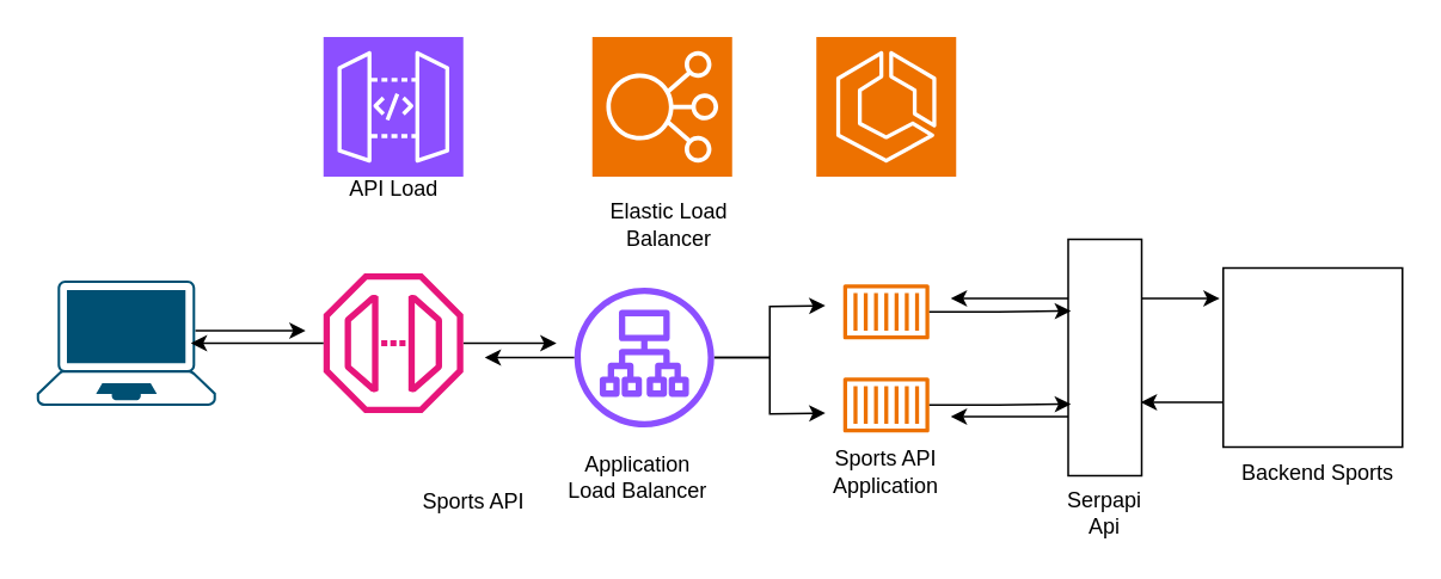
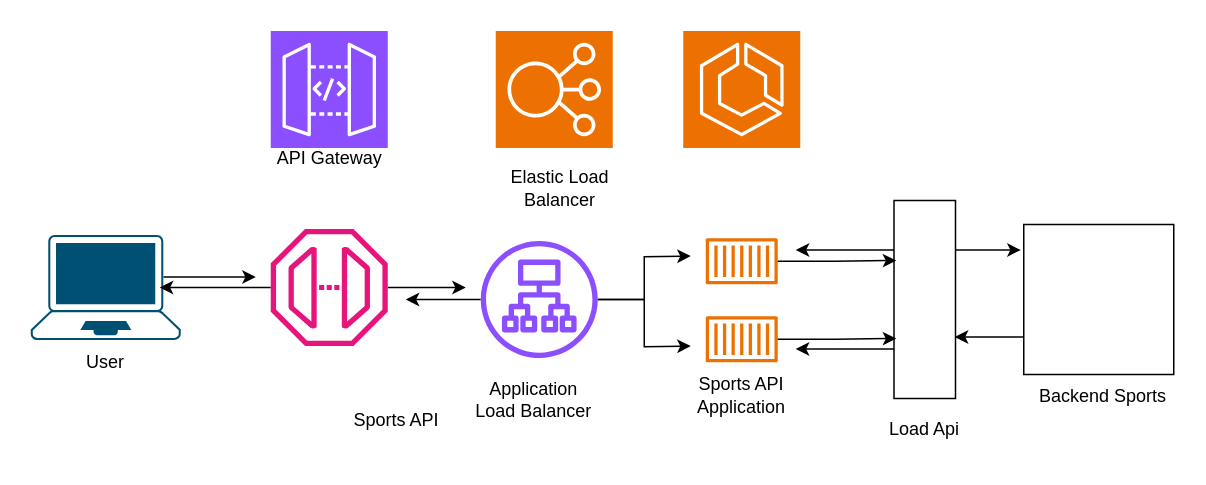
  <mxCell id="0" />
  <mxCell id="1" parent="0" />
  <mxCell id="2" style="edgeStyle=orthogonalEdgeStyle;rounded=0;orthogonalLoop=1;jettySize=auto;html=1;" edge="1" parent="1" source="3"><mxGeometry relative="1" as="geometry"><mxPoint x="310" y="191" as="targetPoint" /></mxGeometry></mxCell>
  <mxCell id="3" value="" style="sketch=0;outlineConnect=0;fontColor=#232F3E;gradientColor=none;fillColor=#E7157B;strokeColor=none;dashed=0;verticalLabelPosition=bottom;verticalAlign=top;align=center;html=1;fontSize=12;fontStyle=0;aspect=fixed;pointerEvents=1;shape=mxgraph.aws4.endpoint;" vertex="1" parent="1"><mxGeometry x="180" y="152" width="78" height="78" as="geometry" /></mxCell>
  <mxCell id="4" style="edgeStyle=orthogonalEdgeStyle;rounded=0;orthogonalLoop=1;jettySize=auto;html=1;" edge="1" parent="1" source="7"><mxGeometry relative="1" as="geometry"><mxPoint x="270" y="199" as="targetPoint" /></mxGeometry></mxCell>
  <mxCell id="5" style="edgeStyle=orthogonalEdgeStyle;rounded=0;orthogonalLoop=1;jettySize=auto;html=1;" edge="1" parent="1" source="7"><mxGeometry relative="1" as="geometry"><mxPoint x="460" y="170" as="targetPoint" /></mxGeometry></mxCell>
  <mxCell id="6" style="edgeStyle=orthogonalEdgeStyle;rounded=0;orthogonalLoop=1;jettySize=auto;html=1;" edge="1" parent="1" source="7"><mxGeometry relative="1" as="geometry"><mxPoint x="460" y="230" as="targetPoint" /></mxGeometry></mxCell>
  <mxCell id="7" value="" style="sketch=0;outlineConnect=0;fontColor=#232F3E;gradientColor=none;fillColor=#8C4FFF;strokeColor=none;dashed=0;verticalLabelPosition=bottom;verticalAlign=top;align=center;html=1;fontSize=12;fontStyle=0;aspect=fixed;pointerEvents=1;shape=mxgraph.aws4.application_load_balancer;" vertex="1" parent="1"><mxGeometry x="320" y="160" width="78" height="78" as="geometry" /></mxCell>
  <mxCell id="8" value="" style="sketch=0;points=[[0,0,0],[0.25,0,0],[0.5,0,0],[0.75,0,0],[1,0,0],[0,1,0],[0.25,1,0],[0.5,1,0],[0.75,1,0],[1,1,0],[0,0.25,0],[0,0.5,0],[0,0.75,0],[1,0.25,0],[1,0.5,0],[1,0.75,0]];outlineConnect=0;fontColor=#232F3E;fillColor=#8C4FFF;strokeColor=#ffffff;dashed=0;verticalLabelPosition=bottom;verticalAlign=top;align=center;html=1;fontSize=12;fontStyle=0;aspect=fixed;shape=mxgraph.aws4.resourceIcon;resIcon=mxgraph.aws4.api_gateway;" vertex="1" parent="1"><mxGeometry x="180" y="20" width="78" height="78" as="geometry" /></mxCell>
  <mxCell id="9" value="" style="sketch=0;points=[[0,0,0],[0.25,0,0],[0.5,0,0],[0.75,0,0],[1,0,0],[0,1,0],[0.25,1,0],[0.5,1,0],[0.75,1,0],[1,1,0],[0,0.25,0],[0,0.5,0],[0,0.75,0],[1,0.25,0],[1,0.5,0],[1,0.75,0]];outlineConnect=0;fontColor=#232F3E;fillColor=#ED7100;strokeColor=#ffffff;dashed=0;verticalLabelPosition=bottom;verticalAlign=top;align=center;html=1;fontSize=12;fontStyle=0;aspect=fixed;shape=mxgraph.aws4.resourceIcon;resIcon=mxgraph.aws4.elastic_load_balancing;" vertex="1" parent="1"><mxGeometry x="330" y="20" width="78" height="78" as="geometry" /></mxCell>
  <mxCell id="10" value="" style="sketch=0;outlineConnect=0;fontColor=#232F3E;gradientColor=none;fillColor=#ED7100;strokeColor=none;dashed=0;verticalLabelPosition=bottom;verticalAlign=top;align=center;html=1;fontSize=12;fontStyle=0;aspect=fixed;pointerEvents=1;shape=mxgraph.aws4.container_1;" vertex="1" parent="1"><mxGeometry x="470" y="210" width="48" height="31" as="geometry" /></mxCell>
  <mxCell id="11" value="" style="sketch=0;points=[[0,0,0],[0.25,0,0],[0.5,0,0],[0.75,0,0],[1,0,0],[0,1,0],[0.25,1,0],[0.5,1,0],[0.75,1,0],[1,1,0],[0,0.25,0],[0,0.5,0],[0,0.75,0],[1,0.25,0],[1,0.5,0],[1,0.75,0]];outlineConnect=0;fontColor=#232F3E;fillColor=#ED7100;strokeColor=#ffffff;dashed=0;verticalLabelPosition=bottom;verticalAlign=top;align=center;html=1;fontSize=12;fontStyle=0;aspect=fixed;shape=mxgraph.aws4.resourceIcon;resIcon=mxgraph.aws4.ecs;" vertex="1" parent="1"><mxGeometry x="455" y="20" width="78" height="78" as="geometry" /></mxCell>
  <mxCell id="12" style="edgeStyle=orthogonalEdgeStyle;rounded=0;orthogonalLoop=1;jettySize=auto;html=1;exitX=0.885;exitY=0.4;exitDx=0;exitDy=0;exitPerimeter=0;" edge="1" parent="1" source="13"><mxGeometry relative="1" as="geometry"><mxPoint x="170" y="184" as="targetPoint" /></mxGeometry></mxCell>
  <mxCell id="13" value="" style="points=[[0.13,0.02,0],[0.5,0,0],[0.87,0.02,0],[0.885,0.4,0],[0.985,0.985,0],[0.5,1,0],[0.015,0.985,0],[0.115,0.4,0]];verticalLabelPosition=bottom;sketch=0;html=1;verticalAlign=top;aspect=fixed;align=center;pointerEvents=1;shape=mxgraph.cisco19.laptop;fillColor=#005073;strokeColor=none;" vertex="1" parent="1"><mxGeometry x="20" y="156" width="100" height="70" as="geometry" /></mxCell>
  <mxCell id="14" value="" style="sketch=0;outlineConnect=0;fontColor=#232F3E;gradientColor=none;fillColor=#ED7100;strokeColor=none;dashed=0;verticalLabelPosition=bottom;verticalAlign=top;align=center;html=1;fontSize=12;fontStyle=0;aspect=fixed;pointerEvents=1;shape=mxgraph.aws4.container_1;" vertex="1" parent="1"><mxGeometry x="470" y="158" width="48" height="31" as="geometry" /></mxCell>
  <mxCell id="15" style="edgeStyle=orthogonalEdgeStyle;rounded=0;orthogonalLoop=1;jettySize=auto;html=1;exitX=0.75;exitY=0;exitDx=0;exitDy=0;" edge="1" parent="1" source="18"><mxGeometry relative="1" as="geometry"><mxPoint x="530" y="166" as="targetPoint" /></mxGeometry></mxCell>
  <mxCell id="16" style="edgeStyle=orthogonalEdgeStyle;rounded=0;orthogonalLoop=1;jettySize=auto;html=1;exitX=0.25;exitY=0;exitDx=0;exitDy=0;" edge="1" parent="1" source="18"><mxGeometry relative="1" as="geometry"><mxPoint x="530" y="232" as="targetPoint" /></mxGeometry></mxCell>
  <mxCell id="17" style="edgeStyle=orthogonalEdgeStyle;rounded=0;orthogonalLoop=1;jettySize=auto;html=1;exitX=0.75;exitY=1;exitDx=0;exitDy=0;" edge="1" parent="1" source="18"><mxGeometry relative="1" as="geometry"><mxPoint x="680" y="166" as="targetPoint" /></mxGeometry></mxCell>
  <mxCell id="18" value="" style="rounded=0;whiteSpace=wrap;html=1;rotation=-90;" vertex="1" parent="1"><mxGeometry x="550" y="178.5" width="132" height="41" as="geometry" /></mxCell>
  <mxCell id="19" value="" style="whiteSpace=wrap;html=1;aspect=fixed;" vertex="1" parent="1"><mxGeometry x="682" y="149" width="100" height="100" as="geometry" /></mxCell>
  <mxCell id="20" style="edgeStyle=orthogonalEdgeStyle;rounded=0;orthogonalLoop=1;jettySize=auto;html=1;entryX=0.86;entryY=0.5;entryDx=0;entryDy=0;entryPerimeter=0;" edge="1" parent="1" source="3" target="13"><mxGeometry relative="1" as="geometry" /></mxCell>
  <mxCell id="21" style="edgeStyle=orthogonalEdgeStyle;rounded=0;orthogonalLoop=1;jettySize=auto;html=1;entryX=0.697;entryY=0.037;entryDx=0;entryDy=0;entryPerimeter=0;" edge="1" parent="1" source="14" target="18"><mxGeometry relative="1" as="geometry" /></mxCell>
  <mxCell id="22" style="edgeStyle=orthogonalEdgeStyle;rounded=0;orthogonalLoop=1;jettySize=auto;html=1;entryX=0.303;entryY=0.037;entryDx=0;entryDy=0;entryPerimeter=0;" edge="1" parent="1" source="10" target="18"><mxGeometry relative="1" as="geometry" /></mxCell>
  <mxCell id="23" style="edgeStyle=orthogonalEdgeStyle;rounded=0;orthogonalLoop=1;jettySize=auto;html=1;exitX=0;exitY=0.75;exitDx=0;exitDy=0;entryX=0.311;entryY=0.988;entryDx=0;entryDy=0;entryPerimeter=0;" edge="1" parent="1" source="19" target="18"><mxGeometry relative="1" as="geometry" /></mxCell>
  <mxCell id="24" value="Application Load Balancer" style="text;strokeColor=none;align=center;fillColor=none;html=1;verticalAlign=middle;whiteSpace=wrap;rounded=0;" vertex="1" parent="1"><mxGeometry x="311" y="251" width="89" height="30" as="geometry" /></mxCell>
+ <mxCell id="25" value="User" style="text;strokeColor=none;align=center;fillColor=none;html=1;verticalAlign=middle;whiteSpace=wrap;rounded=0;" vertex="1" parent="1"><mxGeometry x="40" y="226" width="60" height="30" as="geometry" /></mxCell>
  <mxCell id="26" value="Sports API" style="text;strokeColor=none;align=center;fillColor=none;html=1;verticalAlign=middle;whiteSpace=wrap;rounded=0;" vertex="1" parent="1"><mxGeometry x="234" y="265" width="60" height="30" as="geometry" /></mxCell>
  <mxCell id="27" value="Sports API Application" style="text;strokeColor=none;align=center;fillColor=none;html=1;verticalAlign=middle;whiteSpace=wrap;rounded=0;" vertex="1" parent="1"><mxGeometry x="464" y="238" width="60" height="50" as="geometry" /></mxCell>
  <mxCell id="28" value="Elastic Load Balancer" style="text;strokeColor=none;align=center;fillColor=none;html=1;verticalAlign=middle;whiteSpace=wrap;rounded=0;" vertex="1" parent="1"><mxGeometry x="338" y="110" width="70" height="30" as="geometry" /></mxCell>
- <mxCell id="29" value="API Load" style="text;strokeColor=none;align=center;fillColor=none;html=1;verticalAlign=middle;whiteSpace=wrap;rounded=0;" vertex="1" parent="1"><mxGeometry x="180" y="90" width="79" height="30" as="geometry" /></mxCell>
+ <mxCell id="29" value="API Gateway" style="text;strokeColor=none;align=center;fillColor=none;html=1;verticalAlign=middle;whiteSpace=wrap;rounded=0;" vertex="1" parent="1"><mxGeometry x="180" y="90" width="79" height="30" as="geometry" /></mxCell>
  <mxCell id="30" value="Backend Sports" style="text;strokeColor=none;align=center;fillColor=none;html=1;verticalAlign=middle;whiteSpace=wrap;rounded=0;" vertex="1" parent="1"><mxGeometry x="690" y="249" width="90" height="30" as="geometry" /></mxCell>
- <mxCell id="31" value="Serpapi Api" style="text;strokeColor=none;align=center;fillColor=none;html=1;verticalAlign=middle;whiteSpace=wrap;rounded=0;" vertex="1" parent="1"><mxGeometry x="586" y="271" width="60" height="30" as="geometry" /></mxCell>
+ <mxCell id="31" value="Load Api" style="text;strokeColor=none;align=center;fillColor=none;html=1;verticalAlign=middle;whiteSpace=wrap;rounded=0;" vertex="1" parent="1"><mxGeometry x="586" y="271" width="60" height="30" as="geometry" /></mxCell>
